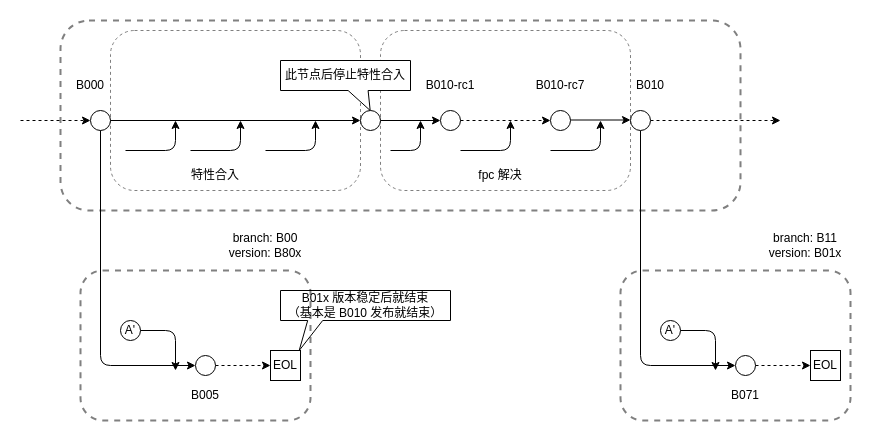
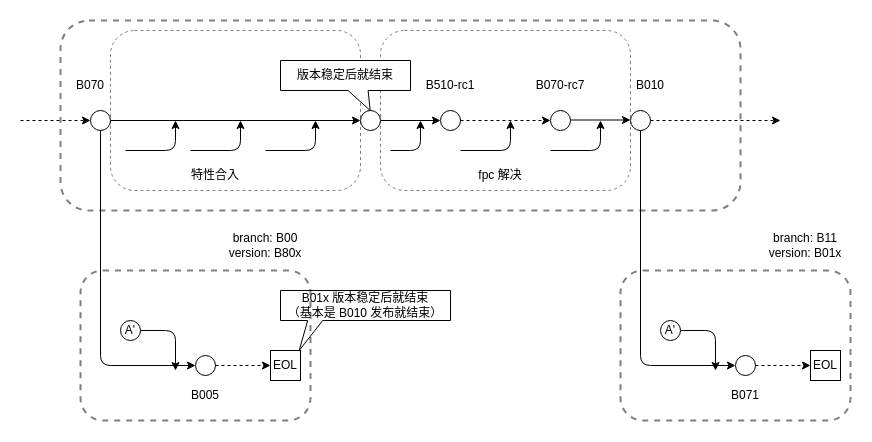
  <mxCell id="0" />
  <mxCell id="1" parent="0" />
  <mxCell id="2" value="" style="rounded=1;whiteSpace=wrap;html=1;dashed=1;fillColor=none;strokeWidth=2;strokeColor=#808080;" parent="1" vertex="1"><mxGeometry x="60" y="20" width="680" height="190" as="geometry" /></mxCell>
  <mxCell id="3" value="" style="rounded=1;whiteSpace=wrap;html=1;dashed=1;fillColor=none;strokeWidth=1;strokeColor=#808080;" parent="1" vertex="1"><mxGeometry x="380" y="30" width="250" height="160" as="geometry" /></mxCell>
  <mxCell id="4" value="" style="rounded=1;whiteSpace=wrap;html=1;dashed=1;fillColor=none;strokeWidth=1;strokeColor=#808080;" parent="1" vertex="1"><mxGeometry x="110" y="30" width="250" height="160" as="geometry" /></mxCell>
  <mxCell id="5" value="" style="rounded=1;whiteSpace=wrap;html=1;dashed=1;fillColor=none;strokeWidth=2;strokeColor=#808080;" parent="1" vertex="1"><mxGeometry x="620" y="270" width="230" height="150" as="geometry" /></mxCell>
  <mxCell id="6" value="" style="ellipse;whiteSpace=wrap;html=1;aspect=fixed;" parent="1" vertex="1"><mxGeometry x="90" y="110" width="20" height="20" as="geometry" /></mxCell>
  <mxCell id="7" value="" style="endArrow=classic;html=1;rounded=0;exitX=1;exitY=0.5;exitDx=0;exitDy=0;entryX=0;entryY=0.5;entryDx=0;entryDy=0;" parent="1" source="6" target="28" edge="1"><mxGeometry width="50" height="50" relative="1" as="geometry"><mxPoint x="400" y="240" as="sourcePoint" /><mxPoint x="360" y="120" as="targetPoint" /></mxGeometry></mxCell>
  <mxCell id="8" value="" style="endArrow=classic;html=1;rounded=1;" parent="1" edge="1"><mxGeometry width="50" height="50" relative="1" as="geometry"><mxPoint x="125" y="150" as="sourcePoint" /><mxPoint x="175" y="120" as="targetPoint" /><Array as="points"><mxPoint x="175" y="150" /></Array></mxGeometry></mxCell>
  <mxCell id="9" value="" style="endArrow=classic;html=1;rounded=1;" parent="1" edge="1"><mxGeometry width="50" height="50" relative="1" as="geometry"><mxPoint x="190" y="150" as="sourcePoint" /><mxPoint x="240" y="120" as="targetPoint" /><Array as="points"><mxPoint x="240" y="150" /></Array></mxGeometry></mxCell>
- <mxCell id="10" value="B000" style="text;html=1;strokeColor=none;fillColor=none;align=center;verticalAlign=middle;whiteSpace=wrap;rounded=0;" parent="1" vertex="1"><mxGeometry x="60" y="70" width="60" height="30" as="geometry" /></mxCell>
- <mxCell id="11" value="B010-rc1" style="text;html=1;strokeColor=none;fillColor=none;align=center;verticalAlign=middle;whiteSpace=wrap;rounded=0;" parent="1" vertex="1"><mxGeometry x="420" y="70" width="60" height="30" as="geometry" /></mxCell>
+ <mxCell id="10" value="B070" style="text;html=1;strokeColor=none;fillColor=none;align=center;verticalAlign=middle;whiteSpace=wrap;rounded=0;" parent="1" vertex="1"><mxGeometry x="60" y="70" width="60" height="30" as="geometry" /></mxCell>
+ <mxCell id="11" value="B510-rc1" style="text;html=1;strokeColor=none;fillColor=none;align=center;verticalAlign=middle;whiteSpace=wrap;rounded=0;" parent="1" vertex="1"><mxGeometry x="420" y="70" width="60" height="30" as="geometry" /></mxCell>
  <mxCell id="12" value="" style="endArrow=classic;html=1;rounded=1;entryX=0;entryY=0.5;entryDx=0;entryDy=0;dashed=1;" parent="1" target="6" edge="1"><mxGeometry width="50" height="50" relative="1" as="geometry"><mxPoint x="20" y="120" as="sourcePoint" /><mxPoint x="390" y="220" as="targetPoint" /></mxGeometry></mxCell>
  <mxCell id="13" value="" style="endArrow=classic;html=1;rounded=1;dashed=1;startArrow=none;exitX=1;exitY=0.5;exitDx=0;exitDy=0;" parent="1" source="34" edge="1"><mxGeometry width="50" height="50" relative="1" as="geometry"><mxPoint x="640" y="120" as="sourcePoint" /><mxPoint x="780" y="120" as="targetPoint" /></mxGeometry></mxCell>
  <mxCell id="14" value="" style="endArrow=classic;html=1;rounded=0;exitX=1;exitY=0.5;exitDx=0;exitDy=0;entryX=0;entryY=0.5;entryDx=0;entryDy=0;startArrow=none;" parent="1" source="28" target="18" edge="1"><mxGeometry width="50" height="50" relative="1" as="geometry"><mxPoint x="355" y="120" as="sourcePoint" /><mxPoint x="600" y="120" as="targetPoint" /></mxGeometry></mxCell>
  <mxCell id="15" value="" style="endArrow=classic;html=1;rounded=1;exitX=1;exitY=0.5;exitDx=0;exitDy=0;" parent="1" edge="1"><mxGeometry width="50" height="50" relative="1" as="geometry"><mxPoint x="265" y="150" as="sourcePoint" /><mxPoint x="315" y="120" as="targetPoint" /><Array as="points"><mxPoint x="315" y="150" /></Array></mxGeometry></mxCell>
  <mxCell id="16" value="" style="endArrow=classic;html=1;rounded=1;" parent="1" edge="1"><mxGeometry width="50" height="50" relative="1" as="geometry"><mxPoint x="390" y="150" as="sourcePoint" /><mxPoint x="420" y="120" as="targetPoint" /><Array as="points"><mxPoint x="420" y="150" /></Array></mxGeometry></mxCell>
- <mxCell id="17" value="B010-rc7" style="text;html=1;strokeColor=none;fillColor=none;align=center;verticalAlign=middle;whiteSpace=wrap;rounded=0;" parent="1" vertex="1"><mxGeometry x="530" y="70" width="60" height="30" as="geometry" /></mxCell>
+ <mxCell id="17" value="B070-rc7" style="text;html=1;strokeColor=none;fillColor=none;align=center;verticalAlign=middle;whiteSpace=wrap;rounded=0;" parent="1" vertex="1"><mxGeometry x="530" y="70" width="60" height="30" as="geometry" /></mxCell>
  <mxCell id="18" value="" style="ellipse;whiteSpace=wrap;html=1;aspect=fixed;" parent="1" vertex="1"><mxGeometry x="440" y="110" width="20" height="20" as="geometry" /></mxCell>
  <mxCell id="19" value="" style="endArrow=classic;html=1;rounded=1;entryX=0.5;entryY=0;entryDx=0;entryDy=0;exitX=1;exitY=0.5;exitDx=0;exitDy=0;" parent="1" source="22" edge="1"><mxGeometry width="50" height="50" relative="1" as="geometry"><mxPoint x="665" y="330" as="sourcePoint" /><mxPoint x="715" y="370" as="targetPoint" /><Array as="points"><mxPoint x="715" y="330" /></Array></mxGeometry></mxCell>
  <mxCell id="20" value="" style="endArrow=classic;html=1;rounded=1;entryX=0;entryY=0.5;entryDx=0;entryDy=0;exitX=0.5;exitY=1;exitDx=0;exitDy=0;" parent="1" source="34" target="21" edge="1"><mxGeometry width="50" height="50" relative="1" as="geometry"><mxPoint x="935" y="135" as="sourcePoint" /><mxPoint x="735" y="335" as="targetPoint" /><Array as="points"><mxPoint x="640" y="365" /></Array></mxGeometry></mxCell>
  <mxCell id="21" value="" style="ellipse;whiteSpace=wrap;html=1;aspect=fixed;" parent="1" vertex="1"><mxGeometry x="735" y="355" width="20" height="20" as="geometry" /></mxCell>
  <mxCell id="22" value="A'" style="ellipse;whiteSpace=wrap;html=1;aspect=fixed;strokeColor=#000000;strokeWidth=1;fillColor=none;" parent="1" vertex="1"><mxGeometry x="660" y="320" width="20" height="20" as="geometry" /></mxCell>
  <mxCell id="23" value="" style="endArrow=classic;html=1;rounded=1;dashed=1;entryX=0;entryY=0.5;entryDx=0;entryDy=0;" parent="1" target="25" edge="1"><mxGeometry width="50" height="50" relative="1" as="geometry"><mxPoint x="755" y="365" as="sourcePoint" /><mxPoint x="820" y="365" as="targetPoint" /></mxGeometry></mxCell>
  <mxCell id="24" value="branch: B11&lt;br&gt;version: B01x" style="text;html=1;strokeColor=none;fillColor=none;align=center;verticalAlign=middle;whiteSpace=wrap;rounded=0;" parent="1" vertex="1"><mxGeometry x="760" y="230" width="90" height="30" as="geometry" /></mxCell>
  <mxCell id="25" value="EOL" style="whiteSpace=wrap;html=1;aspect=fixed;" parent="1" vertex="1"><mxGeometry x="810" y="350" width="30" height="30" as="geometry" /></mxCell>
  <mxCell id="26" value="特性合入" style="text;html=1;strokeColor=none;fillColor=none;align=center;verticalAlign=middle;whiteSpace=wrap;rounded=0;" parent="1" vertex="1"><mxGeometry x="185" y="160" width="60" height="30" as="geometry" /></mxCell>
  <mxCell id="27" value="fpc 解决" style="text;html=1;strokeColor=none;fillColor=none;align=center;verticalAlign=middle;whiteSpace=wrap;rounded=0;" parent="1" vertex="1"><mxGeometry x="470" y="160" width="60" height="30" as="geometry" /></mxCell>
  <mxCell id="28" value="" style="ellipse;whiteSpace=wrap;html=1;aspect=fixed;" parent="1" vertex="1"><mxGeometry x="360" y="110" width="20" height="20" as="geometry" /></mxCell>
  <mxCell id="29" value="" style="endArrow=classic;html=1;rounded=1;" parent="1" edge="1"><mxGeometry width="50" height="50" relative="1" as="geometry"><mxPoint x="460" y="150" as="sourcePoint" /><mxPoint x="510" y="120" as="targetPoint" /><Array as="points"><mxPoint x="510" y="150" /></Array></mxGeometry></mxCell>
  <mxCell id="30" value="" style="ellipse;whiteSpace=wrap;html=1;aspect=fixed;" parent="1" vertex="1"><mxGeometry x="550" y="110" width="20" height="20" as="geometry" /></mxCell>
  <mxCell id="31" value="" style="endArrow=classic;html=1;rounded=1;dashed=1;entryX=0;entryY=0.5;entryDx=0;entryDy=0;exitX=1;exitY=0.5;exitDx=0;exitDy=0;" parent="1" source="18" target="30" edge="1"><mxGeometry width="50" height="50" relative="1" as="geometry"><mxPoint x="460" y="120" as="sourcePoint" /><mxPoint x="525" y="119.5" as="targetPoint" /></mxGeometry></mxCell>
  <mxCell id="32" value="" style="endArrow=classic;html=1;rounded=0;exitX=1;exitY=0.5;exitDx=0;exitDy=0;entryX=0;entryY=0.5;entryDx=0;entryDy=0;startArrow=none;" parent="1" edge="1"><mxGeometry width="50" height="50" relative="1" as="geometry"><mxPoint x="570" y="119.5" as="sourcePoint" /><mxPoint x="630" y="119.5" as="targetPoint" /></mxGeometry></mxCell>
  <mxCell id="33" value="" style="endArrow=none;html=1;rounded=1;dashed=1;" parent="1" target="34" edge="1"><mxGeometry width="50" height="50" relative="1" as="geometry"><mxPoint x="640" y="120" as="sourcePoint" /><mxPoint x="685" y="119.5" as="targetPoint" /></mxGeometry></mxCell>
  <mxCell id="34" value="" style="ellipse;whiteSpace=wrap;html=1;aspect=fixed;" parent="1" vertex="1"><mxGeometry x="630" y="110" width="20" height="20" as="geometry" /></mxCell>
  <mxCell id="35" value="B010" style="text;html=1;strokeColor=none;fillColor=none;align=center;verticalAlign=middle;whiteSpace=wrap;rounded=0;" parent="1" vertex="1"><mxGeometry x="620" y="70" width="60" height="30" as="geometry" /></mxCell>
  <mxCell id="36" value="" style="endArrow=classic;html=1;rounded=1;" parent="1" edge="1"><mxGeometry width="50" height="50" relative="1" as="geometry"><mxPoint x="550" y="150" as="sourcePoint" /><mxPoint x="600" y="120" as="targetPoint" /><Array as="points"><mxPoint x="600" y="150" /></Array></mxGeometry></mxCell>
  <mxCell id="37" value="B071" style="text;html=1;strokeColor=none;fillColor=none;align=center;verticalAlign=middle;whiteSpace=wrap;rounded=0;" parent="1" vertex="1"><mxGeometry x="715" y="380" width="60" height="30" as="geometry" /></mxCell>
  <mxCell id="38" value="" style="rounded=1;whiteSpace=wrap;html=1;dashed=1;fillColor=none;strokeWidth=2;strokeColor=#808080;" parent="1" vertex="1"><mxGeometry x="80" y="270" width="230" height="150" as="geometry" /></mxCell>
  <mxCell id="39" value="" style="endArrow=classic;html=1;rounded=1;entryX=0.5;entryY=0;entryDx=0;entryDy=0;exitX=1;exitY=0.5;exitDx=0;exitDy=0;" parent="1" source="41" edge="1"><mxGeometry width="50" height="50" relative="1" as="geometry"><mxPoint x="125" y="330" as="sourcePoint" /><mxPoint x="175" y="370" as="targetPoint" /><Array as="points"><mxPoint x="175" y="330" /></Array></mxGeometry></mxCell>
  <mxCell id="40" value="" style="ellipse;whiteSpace=wrap;html=1;aspect=fixed;" parent="1" vertex="1"><mxGeometry x="195" y="355" width="20" height="20" as="geometry" /></mxCell>
  <mxCell id="41" value="A'" style="ellipse;whiteSpace=wrap;html=1;aspect=fixed;strokeColor=#000000;strokeWidth=1;fillColor=none;" parent="1" vertex="1"><mxGeometry x="120" y="320" width="20" height="20" as="geometry" /></mxCell>
  <mxCell id="42" value="" style="endArrow=classic;html=1;rounded=1;dashed=1;entryX=0;entryY=0.5;entryDx=0;entryDy=0;" parent="1" target="44" edge="1"><mxGeometry width="50" height="50" relative="1" as="geometry"><mxPoint x="215" y="365" as="sourcePoint" /><mxPoint x="280" y="365" as="targetPoint" /></mxGeometry></mxCell>
  <mxCell id="43" value="branch: B00&lt;br&gt;version: B80x" style="text;html=1;strokeColor=none;fillColor=none;align=center;verticalAlign=middle;whiteSpace=wrap;rounded=0;" parent="1" vertex="1"><mxGeometry x="220" y="230" width="90" height="30" as="geometry" /></mxCell>
  <mxCell id="44" value="EOL" style="whiteSpace=wrap;html=1;aspect=fixed;" parent="1" vertex="1"><mxGeometry x="270" y="350" width="30" height="30" as="geometry" /></mxCell>
  <mxCell id="45" value="B005" style="text;html=1;strokeColor=none;fillColor=none;align=center;verticalAlign=middle;whiteSpace=wrap;rounded=0;" parent="1" vertex="1"><mxGeometry x="175" y="380" width="60" height="30" as="geometry" /></mxCell>
  <mxCell id="46" value="" style="endArrow=classic;html=1;rounded=1;entryX=0;entryY=0.5;entryDx=0;entryDy=0;exitX=0.5;exitY=1;exitDx=0;exitDy=0;" parent="1" source="6" target="40" edge="1"><mxGeometry width="50" height="50" relative="1" as="geometry"><mxPoint x="100" y="130" as="sourcePoint" /><mxPoint x="195" y="365" as="targetPoint" /><Array as="points"><mxPoint x="100" y="365" /></Array></mxGeometry></mxCell>
  <mxCell id="47" value="B01x 版本稳定后就结束&lt;br&gt;（基本是 B010 发布就结束）" style="shape=callout;whiteSpace=wrap;html=1;perimeter=calloutPerimeter;strokeColor=#000000;strokeWidth=1;fillColor=none;base=15;position2=0.11;size=30;position=0.16;" parent="1" vertex="1"><mxGeometry x="280" y="290" width="170" height="60" as="geometry" /></mxCell>
- <mxCell id="48" value="此节点后停止特性合入" style="shape=callout;whiteSpace=wrap;html=1;perimeter=calloutPerimeter;size=20;position=0.52;position2=0.69;" parent="1" vertex="1"><mxGeometry x="280" y="60" width="130" height="50" as="geometry" /></mxCell>
+ <mxCell id="48" value="版本稳定后就结束" style="shape=callout;whiteSpace=wrap;html=1;perimeter=calloutPerimeter;size=20;position=0.52;position2=0.69;" parent="1" vertex="1"><mxGeometry x="280" y="60" width="130" height="50" as="geometry" /></mxCell>
